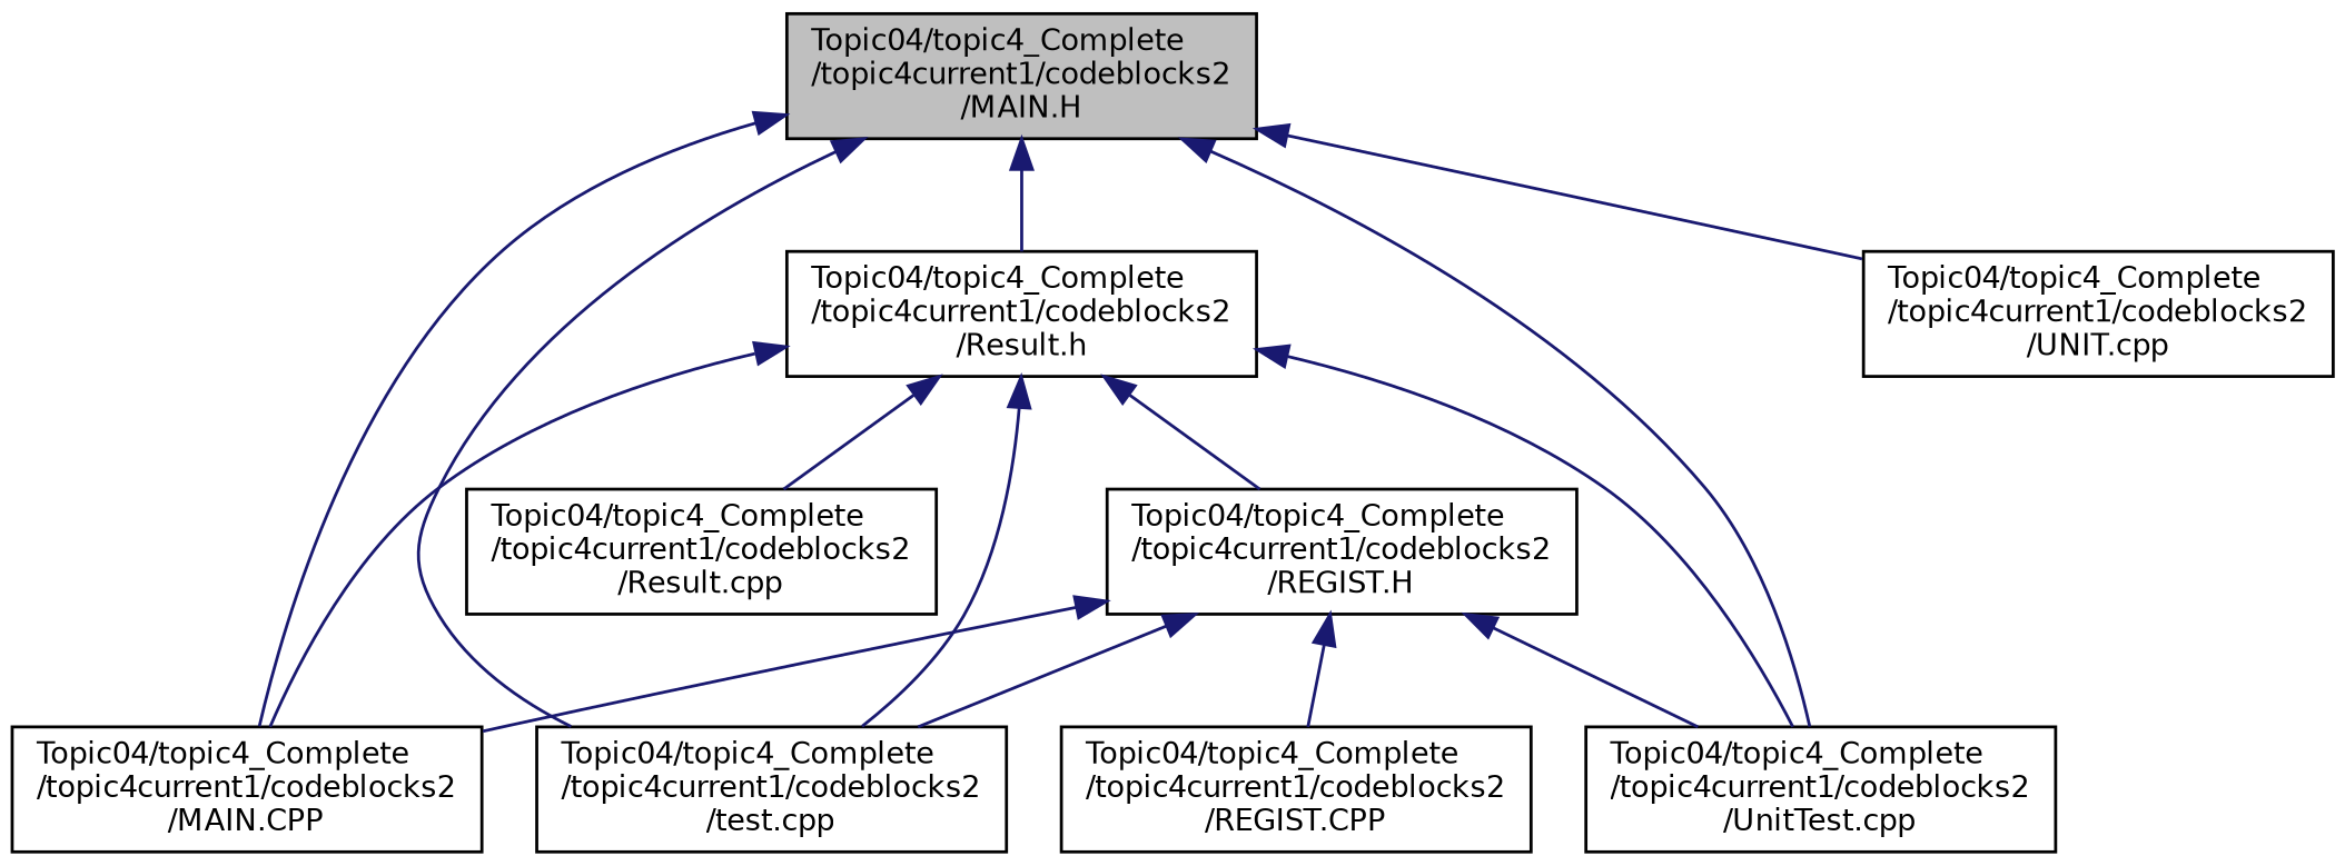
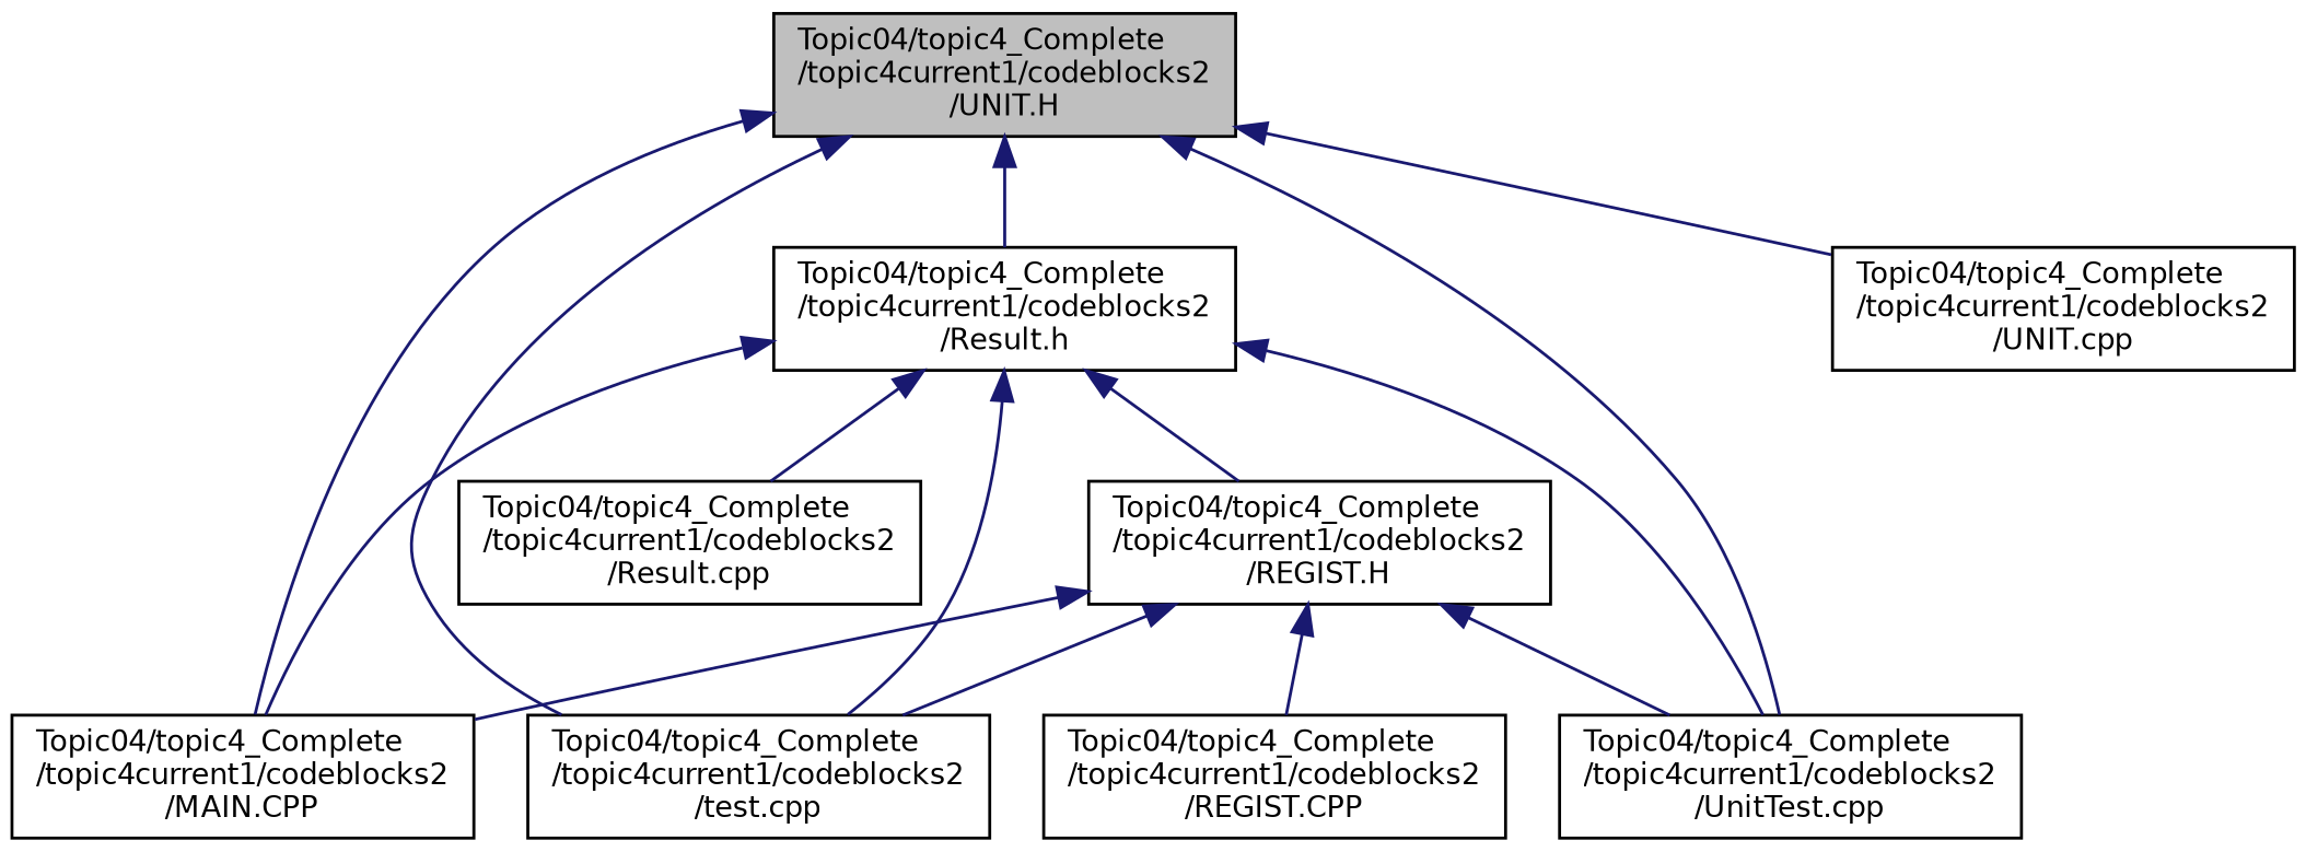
  digraph {
    node [color=black fillcolor=white fontname=Helvetica fontsize=10 shape=record style=filled]
    edge [color=midnightblue dir=back fontname=Helvetica fontsize=10 labelfontname=Helvetica labelfontsize=10 style=solid]
-   n1 [fillcolor=grey75 fontcolor=black height=0.2 label="Topic04/topic4_Complete\l/topic4current1/codeblocks2\l/MAIN.H" width=0.4]
+   n1 [fillcolor=grey75 fontcolor=black height=0.2 label="Topic04/topic4_Complete\l/topic4current1/codeblocks2\l/UNIT.H" width=0.4]
    n2 [height=0.2 label="Topic04/topic4_Complete\l/topic4current1/codeblocks2\l/MAIN.CPP" width=0.4]
    n3 [height=0.2 label="Topic04/topic4_Complete\l/topic4current1/codeblocks2\l/Result.h" width=0.4]
    n4 [height=0.2 label="Topic04/topic4_Complete\l/topic4current1/codeblocks2\l/test.cpp" width=0.4]
    n5 [height=0.2 label="Topic04/topic4_Complete\l/topic4current1/codeblocks2\l/UnitTest.cpp" width=0.4]
    n6 [height=0.2 label="Topic04/topic4_Complete\l/topic4current1/codeblocks2\l/UNIT.cpp" width=0.4]
    n7 [height=0.2 label="Topic04/topic4_Complete\l/topic4current1/codeblocks2\l/REGIST.H" width=0.4]
    n8 [height=0.2 label="Topic04/topic4_Complete\l/topic4current1/codeblocks2\l/Result.cpp" width=0.4]
    n9 [height=0.2 label="Topic04/topic4_Complete\l/topic4current1/codeblocks2\l/REGIST.CPP" width=0.4]
    n1 -> n2
    n1 -> n3
    n1 -> n4
    n1 -> n5
    n1 -> n6
    n3 -> n2
    n3 -> n4
    n3 -> n5
    n3 -> n7
    n3 -> n8
    n7 -> n2
    n7 -> n4
    n7 -> n5
    n7 -> n9
  }
